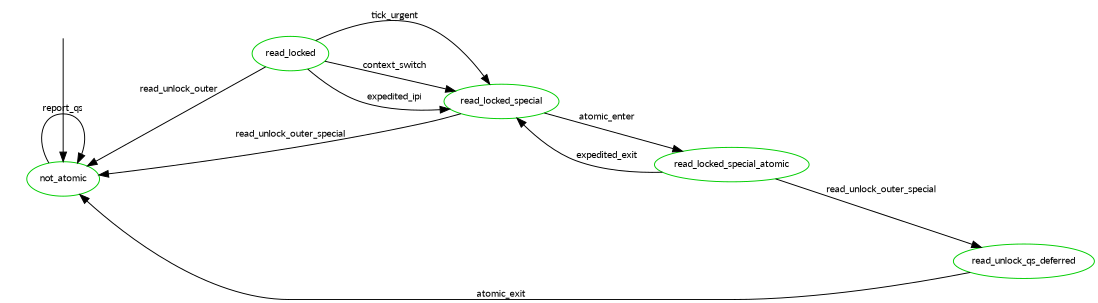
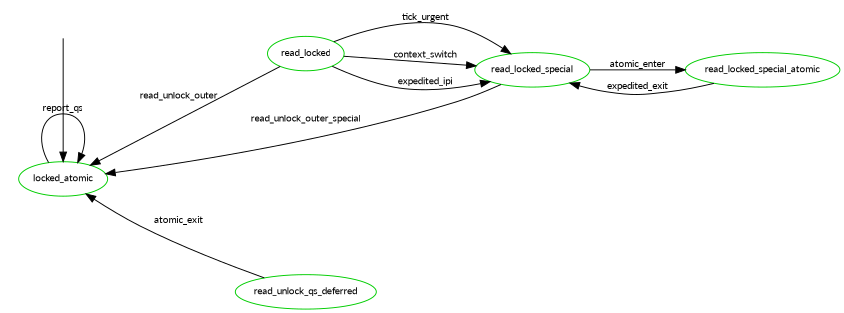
  digraph {
    fontname=Lato
    nodesep=0.7
    rankdir=LR
    node [fontname=Lato shape=ellipse color=green3 fontsize=10]
    edge [fontname=Lato fontsize=10]
    __init_not_atomic [shape=plaintext style=invis color="" fontsize=""]
-   n2 [label=not_atomic]
+   n2 [label=locked_atomic]
    n3 [label=read_locked]
    n4 [label=read_locked_special]
    n5 [label=read_locked_special_atomic]
    n6 [label=read_unlock_qs_deferred]
    subgraph sub_1 {
      __init_not_atomic
    }
    subgraph sub_2 {
      rank=min
      __init_not_atomic
      n2
    }
    __init_not_atomic -> n2
    n2 -> n2 [label=report_qs]
    n3 -> n2 [label=read_unlock_outer]
    n3 -> n4 [label=tick_urgent]
    n3 -> n4 [label=context_switch]
    n3 -> n4 [label=expedited_ipi]
    n4 -> n2 [label=read_unlock_outer_special]
    n4 -> n5 [label=atomic_enter]
    n5 -> n4 [label=expedited_exit]
-   n5 -> n6 [label=read_unlock_outer_special]
    n6 -> n2 [label=atomic_exit]
  }
